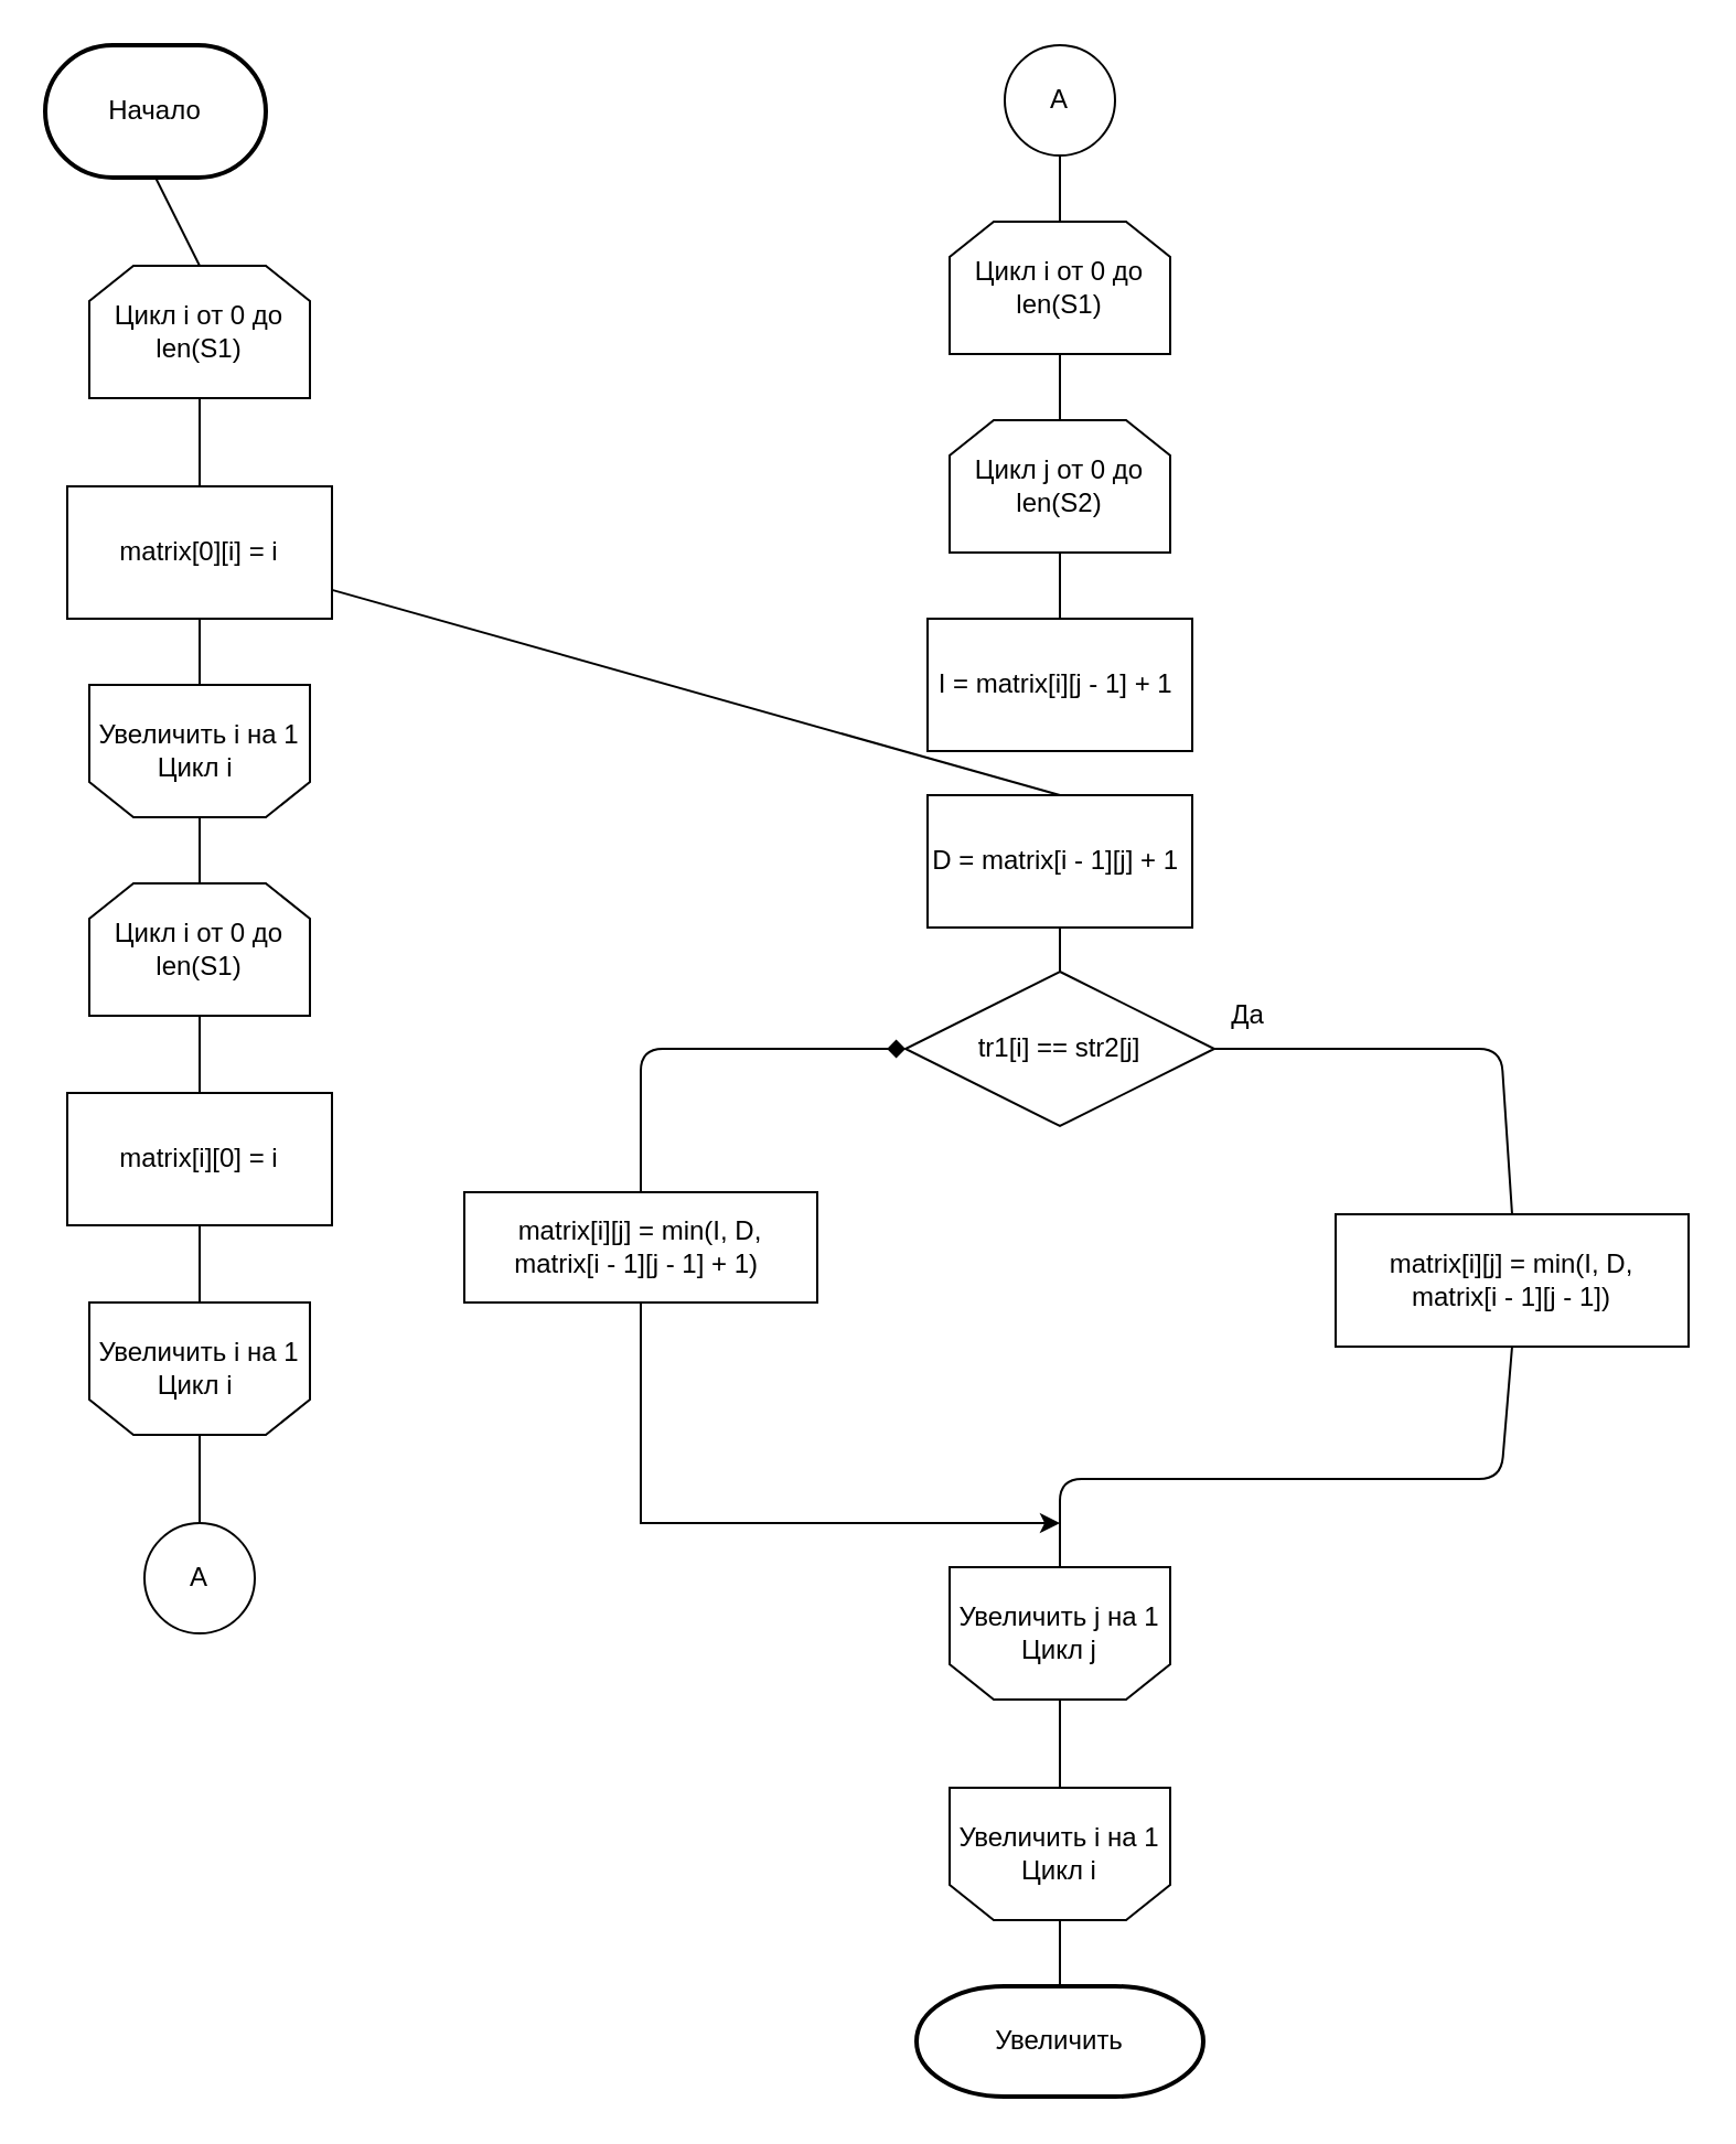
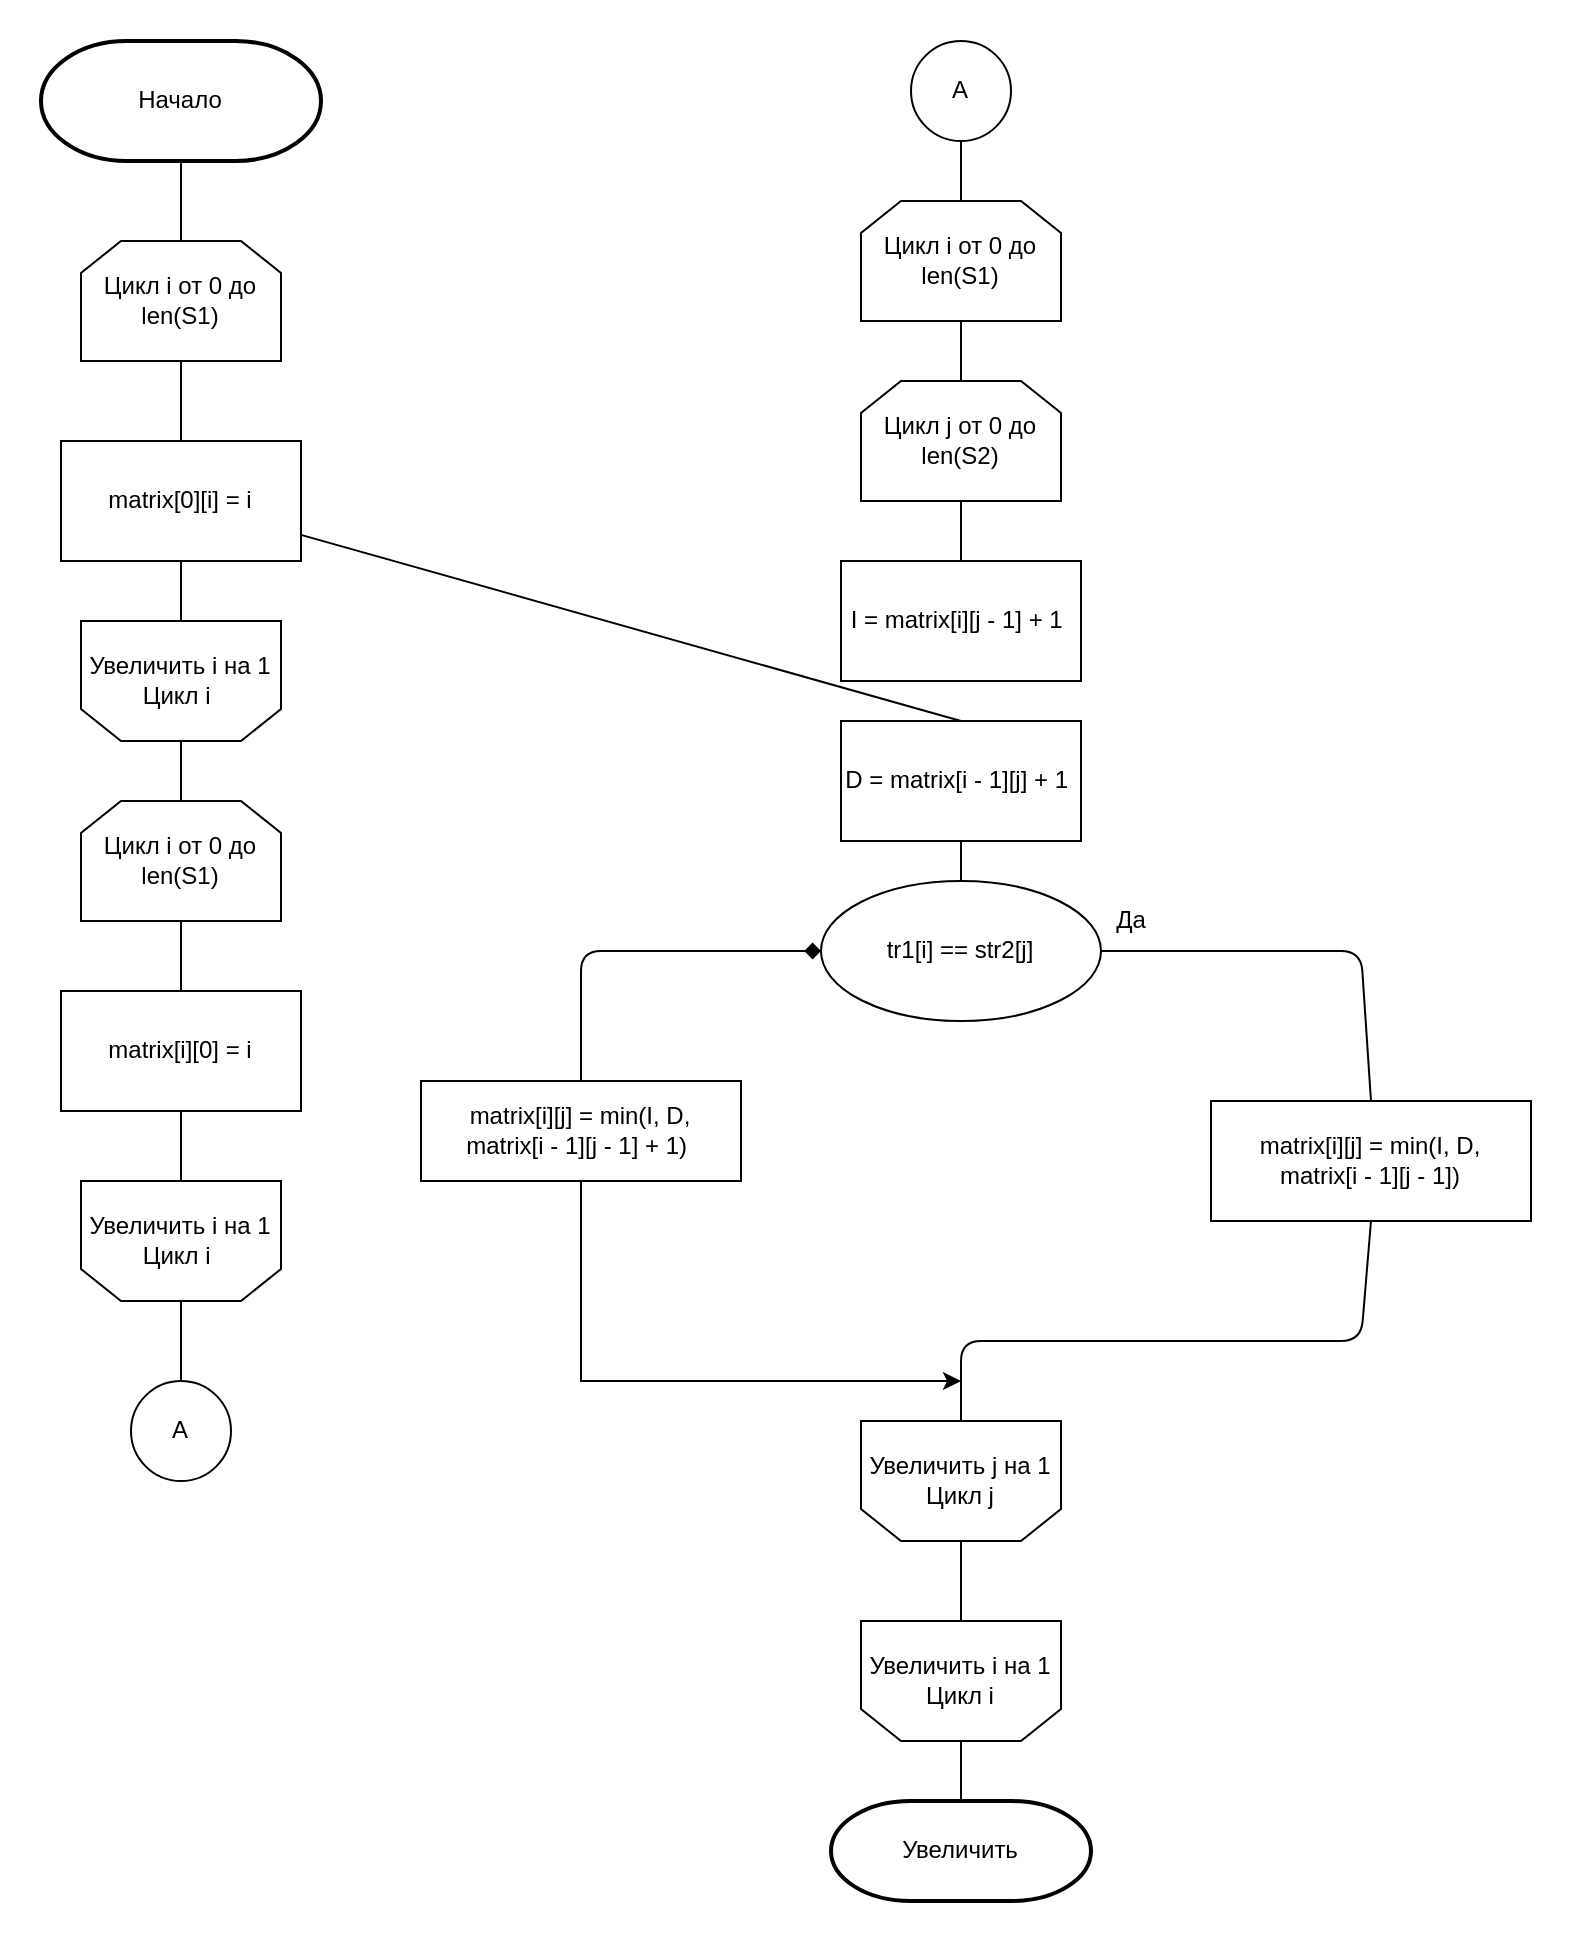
  <mxCell id="0" />
  <mxCell id="1" parent="0" />
- <mxCell id="2" value="Начало" style="strokeWidth=2;html=1;shape=mxgraph.flowchart.terminator;whiteSpace=wrap;" parent="1" vertex="1"><mxGeometry x="20" y="20" width="100" height="60" as="geometry" /></mxCell>
+ <mxCell id="2" value="Начало" style="strokeWidth=2;html=1;shape=mxgraph.flowchart.terminator;whiteSpace=wrap;" parent="1" vertex="1"><mxGeometry x="20" y="20" width="140" height="60" as="geometry" /></mxCell>
  <mxCell id="3" value="" style="endArrow=none;html=1;exitX=0.5;exitY=0;exitDx=0;exitDy=0;exitPerimeter=0;entryX=0.5;entryY=1;entryDx=0;entryDy=0;entryPerimeter=0;" parent="1" target="2" edge="1"><mxGeometry width="50" height="50" relative="1" as="geometry"><mxPoint x="90" y="120" as="sourcePoint" /><mxPoint x="120" y="80" as="targetPoint" /></mxGeometry></mxCell>
  <mxCell id="4" value="matrix[0][i] = i" style="whiteSpace=wrap;html=1;" parent="1" vertex="1"><mxGeometry x="30" y="220" width="120" height="60" as="geometry" /></mxCell>
  <mxCell id="5" value="" style="endArrow=none;html=1;exitX=0.5;exitY=0;exitDx=0;exitDy=0;entryX=0.5;entryY=1;entryDx=0;entryDy=0;entryPerimeter=0;" parent="1" source="4" edge="1"><mxGeometry width="50" height="50" relative="1" as="geometry"><mxPoint x="70" y="220" as="sourcePoint" /><mxPoint x="90" y="180" as="targetPoint" /></mxGeometry></mxCell>
  <mxCell id="6" value="" style="endArrow=none;html=1;" parent="1" edge="1"><mxGeometry width="50" height="50" relative="1" as="geometry"><mxPoint x="90" y="310" as="sourcePoint" /><mxPoint x="90" y="280" as="targetPoint" /><Array as="points"><mxPoint x="90" y="300" /></Array></mxGeometry></mxCell>
  <mxCell id="7" value="matrix[i][0] = i" style="whiteSpace=wrap;html=1;" parent="1" vertex="1"><mxGeometry x="30" y="495" width="120" height="60" as="geometry" /></mxCell>
  <mxCell id="8" value="" style="endArrow=none;html=1;entryX=0.5;entryY=0;entryDx=0;entryDy=0;entryPerimeter=0;" parent="1" edge="1"><mxGeometry width="50" height="50" relative="1" as="geometry"><mxPoint x="90" y="400" as="sourcePoint" /><mxPoint x="90" y="370" as="targetPoint" /></mxGeometry></mxCell>
  <mxCell id="9" value="" style="endArrow=none;html=1;entryX=0.5;entryY=1;entryDx=0;entryDy=0;entryPerimeter=0;exitX=0.5;exitY=0;exitDx=0;exitDy=0;" parent="1" source="7" edge="1"><mxGeometry width="50" height="50" relative="1" as="geometry"><mxPoint x="100" y="410" as="sourcePoint" /><mxPoint x="90" y="460" as="targetPoint" /></mxGeometry></mxCell>
  <mxCell id="10" value="" style="endArrow=none;html=1;entryX=0.5;entryY=1;entryDx=0;entryDy=0;exitX=0.5;exitY=1;exitDx=0;exitDy=0;exitPerimeter=0;" parent="1" target="7" edge="1"><mxGeometry width="50" height="50" relative="1" as="geometry"><mxPoint x="90" y="590" as="sourcePoint" /><mxPoint x="110" y="390" as="targetPoint" /></mxGeometry></mxCell>
  <mxCell id="11" value="" style="endArrow=none;html=1;entryX=0.5;entryY=0;entryDx=0;entryDy=0;entryPerimeter=0;" parent="1" edge="1"><mxGeometry width="50" height="50" relative="1" as="geometry"><mxPoint x="90" y="690" as="sourcePoint" /><mxPoint x="90" y="650" as="targetPoint" /></mxGeometry></mxCell>
  <mxCell id="12" value="A" style="ellipse;whiteSpace=wrap;html=1;aspect=fixed;" parent="1" vertex="1"><mxGeometry x="65" y="690" width="50" height="50" as="geometry" /></mxCell>
  <mxCell id="13" value="A" style="ellipse;whiteSpace=wrap;html=1;aspect=fixed;" parent="1" vertex="1"><mxGeometry x="455" y="20" width="50" height="50" as="geometry" /></mxCell>
  <mxCell id="14" value="I = matrix[i][j - 1] + 1&amp;nbsp;" style="whiteSpace=wrap;html=1;" parent="1" vertex="1"><mxGeometry x="420" y="280" width="120" height="60" as="geometry" /></mxCell>
  <mxCell id="15" value="D = matrix[i - 1][j] + 1&amp;nbsp;" style="whiteSpace=wrap;html=1;" parent="1" vertex="1"><mxGeometry x="420" y="360" width="120" height="60" as="geometry" /></mxCell>
- <mxCell id="16" value="tr1[i] == str2[j]" style="rhombus;whiteSpace=wrap;html=1;" parent="1" vertex="1"><mxGeometry x="410" y="440" width="140" height="70" as="geometry" /></mxCell>
+ <mxCell id="16" value="tr1[i] == str2[j]" style="ellipse;whiteSpace=wrap;html=1;" parent="1" vertex="1"><mxGeometry x="410" y="440" width="140" height="70" as="geometry" /></mxCell>
  <mxCell id="17" value="matrix[i][j] = min(I, D,&lt;br/&gt;matrix[i - 1][j - 1])" style="whiteSpace=wrap;html=1;" parent="1" vertex="1"><mxGeometry x="605" y="550" width="160" height="60" as="geometry" /></mxCell>
  <mxCell id="18" style="edgeStyle=orthogonalEdgeStyle;rounded=0;orthogonalLoop=1;jettySize=auto;html=1;" parent="1" source="19" edge="1"><mxGeometry relative="1" as="geometry"><mxPoint x="480" y="690" as="targetPoint" /><Array as="points"><mxPoint x="290" y="690" /><mxPoint x="440" y="690" /></Array></mxGeometry></mxCell>
  <mxCell id="19" value="matrix[i][j] = min(I, D,&lt;br/&gt;matrix[i - 1][j - 1] + 1)&amp;nbsp;" style="whiteSpace=wrap;html=1;" parent="1" vertex="1"><mxGeometry x="210" y="540" width="160" height="50" as="geometry" /></mxCell>
  <mxCell id="20" value="Да" style="text;html=1;align=center;verticalAlign=middle;resizable=0;points=[];autosize=1;" parent="1" vertex="1"><mxGeometry x="550" y="450" width="30" height="20" as="geometry" /></mxCell>
  <mxCell id="21" value="" style="endArrow=diamond;html=1;exitX=0.5;exitY=0;exitDx=0;exitDy=0;entryX=0;entryY=0.5;entryDx=0;entryDy=0;" parent="1" source="19" target="16" edge="1"><mxGeometry width="50" height="50" relative="1" as="geometry"><mxPoint x="680" y="620" as="sourcePoint" /><mxPoint x="730" y="570" as="targetPoint" /><Array as="points"><mxPoint x="290" y="475" /></Array></mxGeometry></mxCell>
  <mxCell id="22" value="" style="endArrow=none;html=1;exitX=0.5;exitY=0;exitDx=0;exitDy=0;entryX=1;entryY=0.5;entryDx=0;entryDy=0;" parent="1" source="17" target="16" edge="1"><mxGeometry width="50" height="50" relative="1" as="geometry"><mxPoint x="650" y="600" as="sourcePoint" /><mxPoint x="700" y="550" as="targetPoint" /><Array as="points"><mxPoint x="680" y="475" /></Array></mxGeometry></mxCell>
  <mxCell id="23" style="edgeStyle=none;rounded=0;orthogonalLoop=1;jettySize=auto;html=1;entryX=0.5;entryY=1;entryDx=0;entryDy=0;" parent="1" source="19" target="19" edge="1"><mxGeometry relative="1" as="geometry" /></mxCell>
  <mxCell id="24" value="" style="endArrow=none;html=1;entryX=0.5;entryY=1;entryDx=0;entryDy=0;exitX=0.5;exitY=0;exitDx=0;exitDy=0;" parent="1" target="17" edge="1"><mxGeometry width="50" height="50" relative="1" as="geometry"><mxPoint x="480" y="710" as="sourcePoint" /><mxPoint x="690" y="630" as="targetPoint" /><Array as="points"><mxPoint x="480" y="670" /><mxPoint x="680" y="670" /></Array></mxGeometry></mxCell>
  <mxCell id="25" value="" style="endArrow=none;html=1;entryX=0.5;entryY=1;entryDx=0;entryDy=0;" parent="1" target="13" edge="1"><mxGeometry width="50" height="50" relative="1" as="geometry"><mxPoint x="480" y="100" as="sourcePoint" /><mxPoint x="510" y="70" as="targetPoint" /></mxGeometry></mxCell>
  <mxCell id="26" value="" style="endArrow=none;html=1;entryX=0.5;entryY=1;entryDx=0;entryDy=0;exitX=0.5;exitY=0;exitDx=0;exitDy=0;exitPerimeter=0;entryPerimeter=0;" parent="1" edge="1"><mxGeometry width="50" height="50" relative="1" as="geometry"><mxPoint x="480" y="190" as="sourcePoint" /><mxPoint x="480" y="160" as="targetPoint" /></mxGeometry></mxCell>
  <mxCell id="27" value="" style="endArrow=none;html=1;exitX=0.5;exitY=0;exitDx=0;exitDy=0;" parent="1" source="14" edge="1"><mxGeometry width="50" height="50" relative="1" as="geometry"><mxPoint x="510" y="130" as="sourcePoint" /><mxPoint x="480" y="250" as="targetPoint" /></mxGeometry></mxCell>
  <mxCell id="28" value="" style="endArrow=none;html=1;exitX=0.5;exitY=0;exitDx=0;exitDy=0;" parent="1" source="15" target="4" edge="1"><mxGeometry width="50" height="50" relative="1" as="geometry"><mxPoint x="520" y="140" as="sourcePoint" /><mxPoint x="520" y="110" as="targetPoint" /></mxGeometry></mxCell>
  <mxCell id="29" value="" style="endArrow=none;html=1;exitX=0.5;exitY=0;exitDx=0;exitDy=0;" parent="1" source="16" edge="1"><mxGeometry width="50" height="50" relative="1" as="geometry"><mxPoint x="530" y="150" as="sourcePoint" /><mxPoint x="480" y="420" as="targetPoint" /></mxGeometry></mxCell>
  <mxCell id="30" value="Увеличить" style="strokeWidth=2;html=1;shape=mxgraph.flowchart.terminator;whiteSpace=wrap;" parent="1" vertex="1"><mxGeometry x="415" y="900" width="130" height="50" as="geometry" /></mxCell>
  <mxCell id="31" value="" style="endArrow=none;html=1;exitX=0.5;exitY=1;exitDx=0;exitDy=0;exitPerimeter=0;entryX=0.5;entryY=0;entryDx=0;entryDy=0;entryPerimeter=0;" parent="1" edge="1"><mxGeometry width="50" height="50" relative="1" as="geometry"><mxPoint x="480" y="810" as="sourcePoint" /><mxPoint x="480" y="770" as="targetPoint" /></mxGeometry></mxCell>
  <mxCell id="32" value="" style="endArrow=none;html=1;exitX=0.5;exitY=0;exitDx=0;exitDy=0;exitPerimeter=0;entryX=0.5;entryY=0;entryDx=0;entryDy=0;entryPerimeter=0;" parent="1" source="30" edge="1"><mxGeometry width="50" height="50" relative="1" as="geometry"><mxPoint x="490" y="820" as="sourcePoint" /><mxPoint x="480" y="870" as="targetPoint" /></mxGeometry></mxCell>
  <mxCell id="33" value="&lt;span&gt;Цикл i от 0 до len(S1)&lt;/span&gt;" style="shape=loopLimit;whiteSpace=wrap;html=1;" vertex="1" parent="1"><mxGeometry x="40" y="120" width="100" height="60" as="geometry" /></mxCell>
  <mxCell id="34" value="&lt;span&gt;Увеличить i на 1&lt;/span&gt;&lt;br&gt;&lt;span&gt;Цикл i&amp;nbsp;&lt;/span&gt;" style="shape=loopLimit;whiteSpace=wrap;html=1;direction=west;" vertex="1" parent="1"><mxGeometry x="40" y="310" width="100" height="60" as="geometry" /></mxCell>
  <mxCell id="35" value="&lt;span&gt;Цикл i от 0 до len(S1)&lt;/span&gt;" style="shape=loopLimit;whiteSpace=wrap;html=1;" vertex="1" parent="1"><mxGeometry x="40" y="400" width="100" height="60" as="geometry" /></mxCell>
  <mxCell id="36" value="&lt;span&gt;Увеличить i на 1&lt;/span&gt;&lt;br&gt;&lt;span&gt;Цикл i&amp;nbsp;&lt;/span&gt;" style="shape=loopLimit;whiteSpace=wrap;html=1;direction=west;" vertex="1" parent="1"><mxGeometry x="40" y="590" width="100" height="60" as="geometry" /></mxCell>
  <mxCell id="37" value="&lt;span&gt;Цикл i от 0 до len(S1)&lt;/span&gt;" style="shape=loopLimit;whiteSpace=wrap;html=1;" vertex="1" parent="1"><mxGeometry x="430" y="100" width="100" height="60" as="geometry" /></mxCell>
  <mxCell id="38" value="&lt;span&gt;Цикл j от 0 до len(S2)&lt;/span&gt;" style="shape=loopLimit;whiteSpace=wrap;html=1;" vertex="1" parent="1"><mxGeometry x="430" y="190" width="100" height="60" as="geometry" /></mxCell>
  <mxCell id="39" value="&lt;span&gt;Увеличить j на 1&lt;/span&gt;&lt;br&gt;&lt;span&gt;Цикл j&lt;/span&gt;" style="shape=loopLimit;whiteSpace=wrap;html=1;direction=west;" vertex="1" parent="1"><mxGeometry x="430" y="710" width="100" height="60" as="geometry" /></mxCell>
  <mxCell id="40" value="&lt;span&gt;Увеличить i на 1&lt;/span&gt;&lt;br&gt;&lt;span&gt;Цикл i&lt;/span&gt;" style="shape=loopLimit;whiteSpace=wrap;html=1;direction=west;" vertex="1" parent="1"><mxGeometry x="430" y="810" width="100" height="60" as="geometry" /></mxCell>
